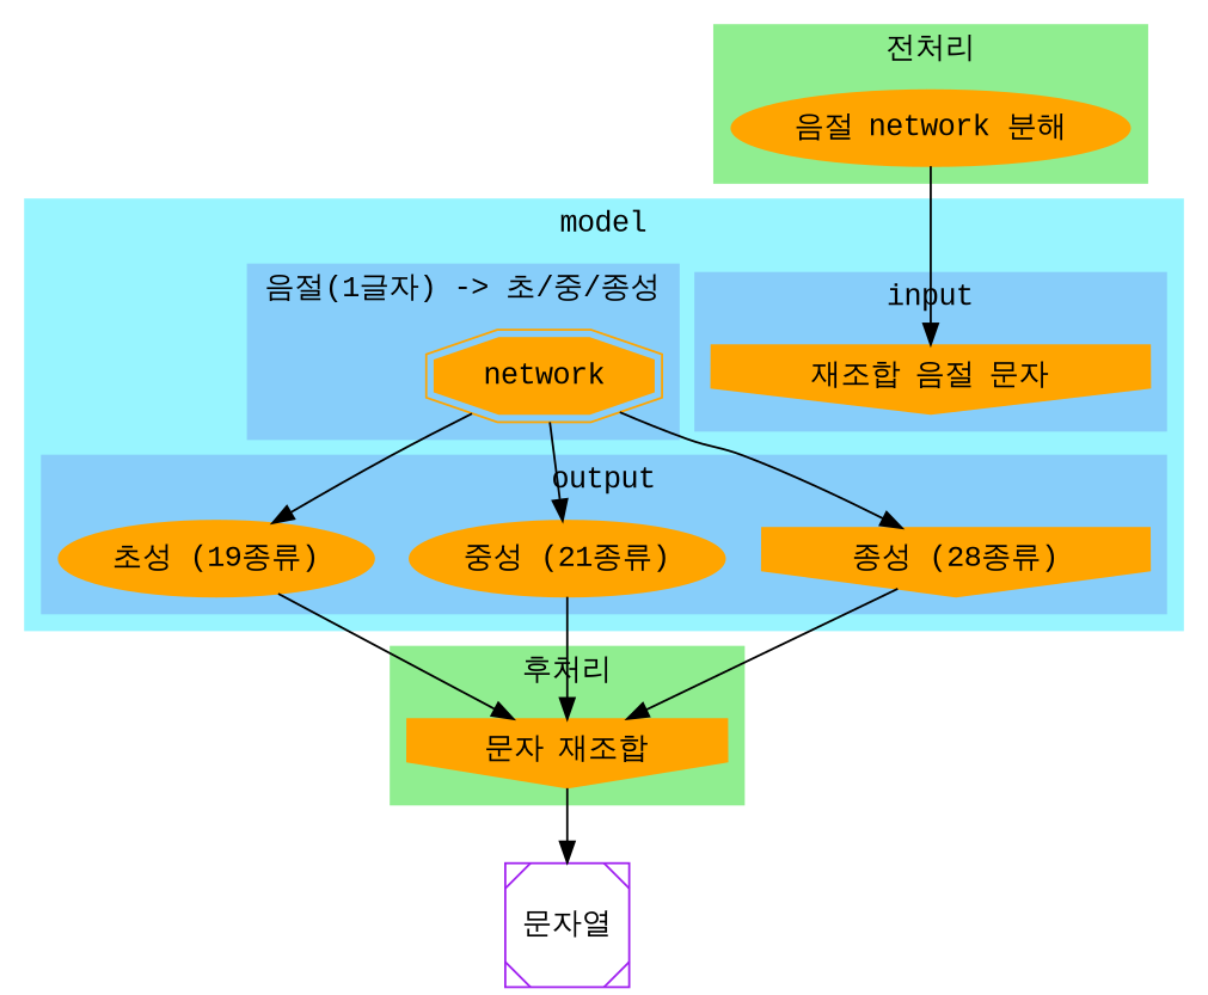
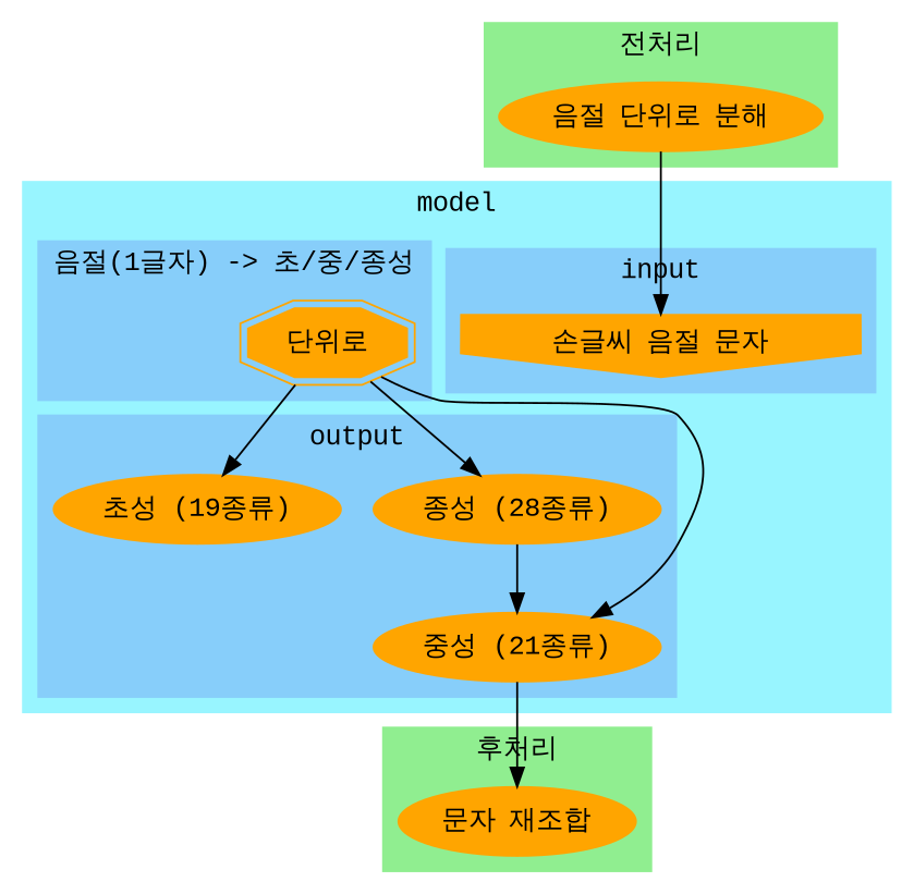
  digraph {
    fontname="Liberation Mono"
    node [color=orange fontname="Liberation Mono" style=filled]
    edge [fontname="Liberation Mono"]
-   n1 [label="음절 network 분해"]
-   n2 [label="재조합 음절 문자" shape=invhouse]
-   n3 [label=network shape=doubleoctagon]
-   n4 [label="종성 (28종류)" shape=invhouse]
+   n1 [label="음절 단위로 분해"]
+   n2 [label="손글씨 음절 문자" shape=invhouse]
+   n3 [label="단위로" shape=doubleoctagon]
+   n4 [label="종성 (28종류)" shape=ellipse]
    n5 [label="중성 (21종류)" shape=ellipse]
    n6 [label="초성 (19종류)" shape=ellipse]
-   n7 [label="문자 재조합" shape=invhouse]
-   n8 [color=purple label="문자열" shape=Msquare style=solid]
+   n7 [label="문자 재조합"]
    subgraph cluster_1 {
      color=lightgreen
      label="전처리"
      style=filled
      n1
    }
    subgraph cluster_2 {
      color=cadetblue1
      label=model
      rankdir=TB
      style=filled
      subgraph cluster_3 {
        color=lightskyblue
        label=input
        rankdir=TB
        style=filled
        n2
      }
      subgraph cluster_4 {
        color=lightskyblue
        label="음절(1글자) -> 초/중/종성"
        rankdir=TB
        style=filled
        n3
      }
      subgraph cluster_5 {
        color=lightskyblue
        label=output
        rankdir=TB
        style=filled
        n4
        n5
        n6
      }
    }
    subgraph cluster_6 {
      color=lightgreen
      label="후처리"
      style=filled
      n7
    }
    n1 -> n2
    n3 -> n4
    n3 -> n5
    n3 -> n6
-   n4 -> n7
+   n4 -> n5
    n5 -> n7
-   n6 -> n7
-   n7 -> n8
  }
